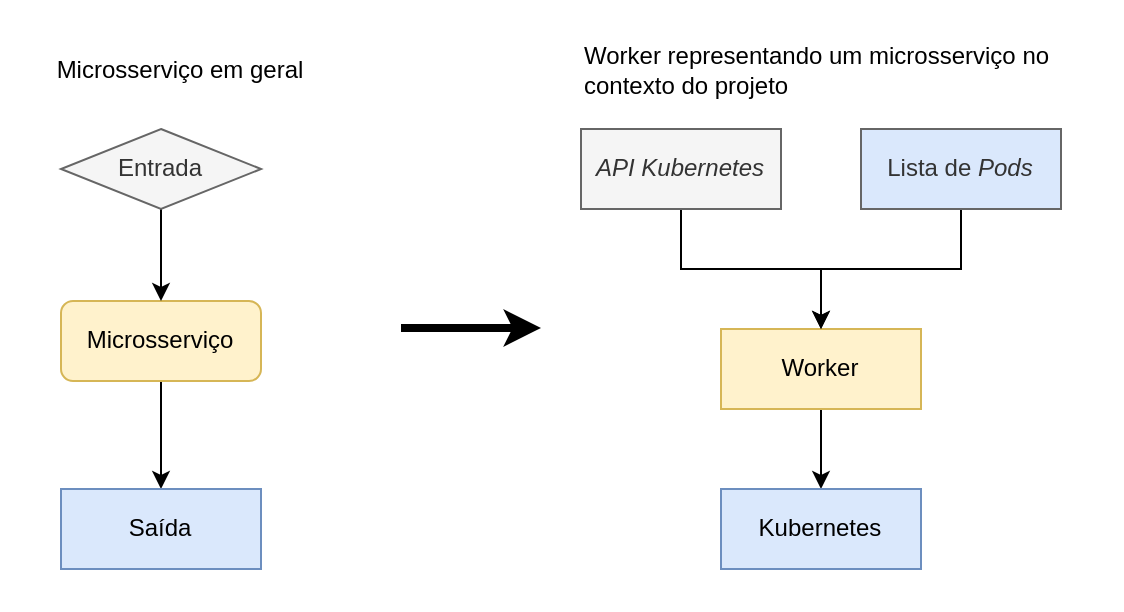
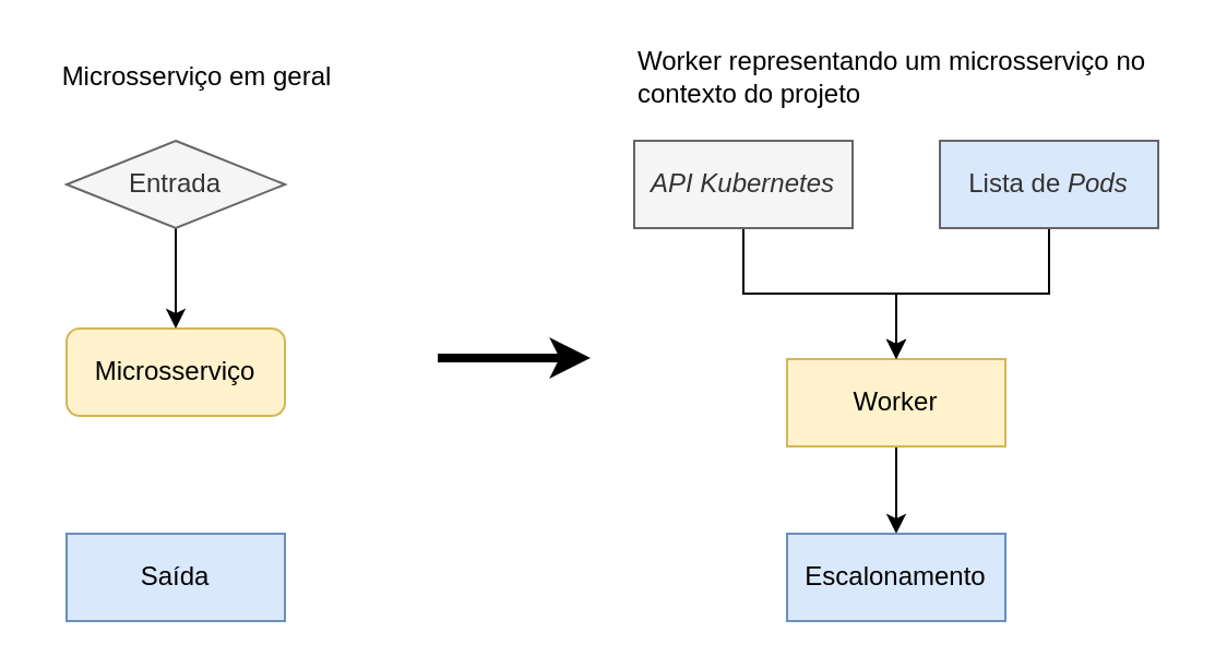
  <mxCell id="0" />
  <mxCell id="1" parent="0" />
- <mxCell id="2" style="edgeStyle=orthogonalEdgeStyle;rounded=0;orthogonalLoop=1;jettySize=auto;html=1;exitX=0.5;exitY=1;exitDx=0;exitDy=0;entryX=0.5;entryY=0;entryDx=0;entryDy=0;" edge="1" parent="1" source="3" target="6"><mxGeometry relative="1" as="geometry" /></mxCell>
  <mxCell id="3" value="Microsserviço" style="whiteSpace=wrap;html=1;fillColor=#fff2cc;strokeColor=#d6b656;rounded=1;" vertex="1" parent="1"><mxGeometry x="30" y="150" width="100" height="40" as="geometry" /></mxCell>
  <mxCell id="4" style="edgeStyle=orthogonalEdgeStyle;rounded=0;orthogonalLoop=1;jettySize=auto;html=1;exitX=0.5;exitY=1;exitDx=0;exitDy=0;entryX=0.5;entryY=0;entryDx=0;entryDy=0;" edge="1" parent="1" source="5" target="3"><mxGeometry relative="1" as="geometry" /></mxCell>
  <mxCell id="5" value="Entrada" style="rhombus;whiteSpace=wrap;html=1;fillColor=#f5f5f5;fontColor=#333333;strokeColor=#666666;" vertex="1" parent="1"><mxGeometry x="30" y="64" width="100" height="40" as="geometry" /></mxCell>
  <mxCell id="6" value="Saída" style="rounded=0;whiteSpace=wrap;html=1;fillColor=#dae8fc;strokeColor=#6c8ebf;" vertex="1" parent="1"><mxGeometry x="30" y="244" width="100" height="40" as="geometry" /></mxCell>
  <mxCell id="7" style="edgeStyle=orthogonalEdgeStyle;rounded=0;orthogonalLoop=1;jettySize=auto;html=1;exitX=0.5;exitY=1;exitDx=0;exitDy=0;entryX=0.5;entryY=0;entryDx=0;entryDy=0;" edge="1" parent="1" source="8" target="11"><mxGeometry relative="1" as="geometry" /></mxCell>
  <mxCell id="8" value="Worker" style="rounded=0;whiteSpace=wrap;html=1;fillColor=#fff2cc;strokeColor=#d6b656;" vertex="1" parent="1"><mxGeometry x="360" y="164" width="100" height="40" as="geometry" /></mxCell>
  <mxCell id="9" style="edgeStyle=orthogonalEdgeStyle;rounded=0;orthogonalLoop=1;jettySize=auto;html=1;exitX=0.5;exitY=1;exitDx=0;exitDy=0;entryX=0.5;entryY=0;entryDx=0;entryDy=0;" edge="1" parent="1" source="10" target="8"><mxGeometry relative="1" as="geometry" /></mxCell>
  <mxCell id="10" value="&lt;i&gt;API Kubernetes&lt;/i&gt;" style="rounded=0;whiteSpace=wrap;html=1;fillColor=#f5f5f5;fontColor=#333333;strokeColor=#666666;" vertex="1" parent="1"><mxGeometry x="290" y="64" width="100" height="40" as="geometry" /></mxCell>
- <mxCell id="11" value="Kubernetes" style="rounded=0;whiteSpace=wrap;html=1;fillColor=#dae8fc;strokeColor=#6c8ebf;" vertex="1" parent="1"><mxGeometry x="360" y="244" width="100" height="40" as="geometry" /></mxCell>
+ <mxCell id="11" value="Escalonamento" style="rounded=0;whiteSpace=wrap;html=1;fillColor=#dae8fc;strokeColor=#6c8ebf;" vertex="1" parent="1"><mxGeometry x="360" y="244" width="100" height="40" as="geometry" /></mxCell>
  <mxCell id="12" style="edgeStyle=orthogonalEdgeStyle;rounded=0;orthogonalLoop=1;jettySize=auto;html=1;exitX=0.5;exitY=1;exitDx=0;exitDy=0;entryX=0.5;entryY=0;entryDx=0;entryDy=0;" edge="1" parent="1" source="13" target="8"><mxGeometry relative="1" as="geometry" /></mxCell>
  <mxCell id="13" value="Lista de &lt;i&gt;Pods&lt;/i&gt;" style="rounded=0;whiteSpace=wrap;html=1;fillColor=#dae8fc;fontColor=#333333;strokeColor=#666666;" vertex="1" parent="1"><mxGeometry x="430" y="64" width="100" height="40" as="geometry" /></mxCell>
  <mxCell id="14" value="Microsserviço em geral" style="text;html=1;strokeColor=none;fillColor=none;align=center;verticalAlign=middle;whiteSpace=wrap;rounded=0;" vertex="1" parent="1"><mxGeometry x="20" y="20" width="140" height="30" as="geometry" /></mxCell>
  <mxCell id="15" value="Worker representando um microsserviço no contexto do projeto" style="text;html=1;strokeColor=none;fillColor=none;align=left;verticalAlign=middle;whiteSpace=wrap;rounded=0;" vertex="1" parent="1"><mxGeometry x="290" y="20" width="250" height="30" as="geometry" /></mxCell>
  <mxCell id="16" value="" style="endArrow=classic;html=1;rounded=0;strokeWidth=4;" edge="1" parent="1"><mxGeometry width="50" height="50" relative="1" as="geometry"><mxPoint x="200" y="163.5" as="sourcePoint" /><mxPoint x="270" y="163.5" as="targetPoint" /></mxGeometry></mxCell>
